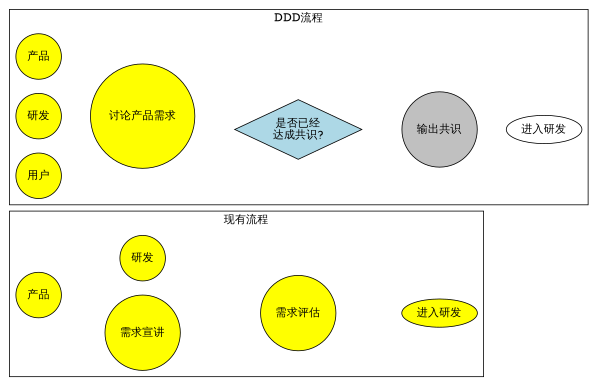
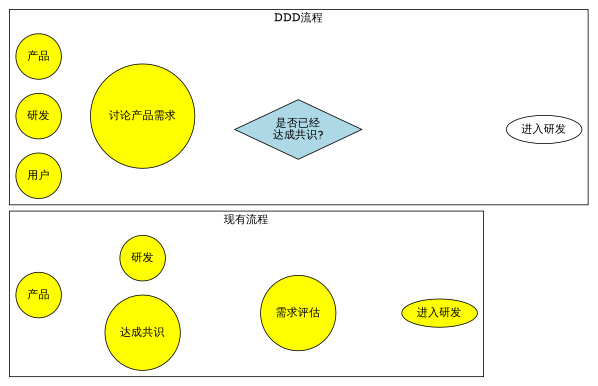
  digraph {
    rankdir=LR
    node [fillcolor=yellow shape=circle style=filled]
    edge [style=invis]
    n1 [label="需求评估"]
    n2 [label="研发"]
-   n3 [label="需求宣讲"]
+   n3 [label="达成共识"]
    n4 [label="产品"]
    n5 [label="进入研发" shape=oval]
    n6 [label="产品"]
    n7 [label="研发"]
    n8 [label="用户"]
    n9 [label="讨论产品需求"]
    n10 [fillcolor=lightblue label="是否已经\n达成共识?" shape=diamond]
-   n11 [fillcolor=grey label="输出共识" style="rounded,filled"]
    n12 [label="进入研发" shape=oval style=none]
    subgraph cluster_1 {
      label="现有流程"
      n5
      subgraph sub_2 {
        label="现有流程"
        n1
      }
      subgraph sub_3 {
        label="现有流程"
        n1
        n2
      }
      subgraph sub_4 {
        label="现有流程"
        n3
        n4
      }
    }
    subgraph cluster_5 {
      label="DDD流程"
      n9
      n10
-     n11
      n12
      subgraph sub_6 {
        label="DDD流程"
        n6
        n7
        n8
      }
    }
    n1 -> n5
    n2 -> n1 [arrowhead=none headport=w]
    n3 -> n1
    n4 -> n3 [arrowhead=none headport=n]
    n6 -> n9 [arrowhead=none]
    n7 -> n9 [arrowhead=none]
    n8 -> n9 [arrowhead=none]
    n9 -> n10 [headport=n]
    n10 -> n9 [headport=e label="否" tailport=e]
-   n10 -> n11 [label="是"]
-   n11 -> n12
  }
